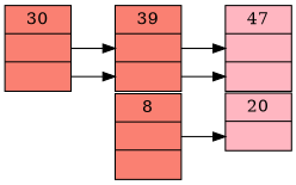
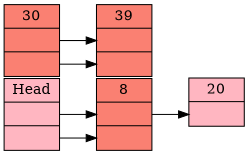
  digraph {
    nodesep=0
    rankdir=LR
    node [fillcolor=lightpink shape=record style=filled weight=4]
    edge [headport=0 tailport=0]
+   n1 [label="Head|<0>|<1>"]
    n2 [fillcolor=salmon label="8|<0>|<1>"]
    n3 [label="20|<0>"]
    n4 [fillcolor=salmon label="30|<0>|<1>"]
    n5 [fillcolor=salmon label="39|<0>|<1>"]
-   n6 [label="47|<0>|<1>"]
+   n1 -> n2
+   n1 -> n2 [headport=1 tailport=1]
    n2 -> n3
    n4 -> n5
    n4 -> n5 [headport=1 tailport=1]
-   n5 -> n6
-   n5 -> n6 [headport=1 tailport=1]
  }
